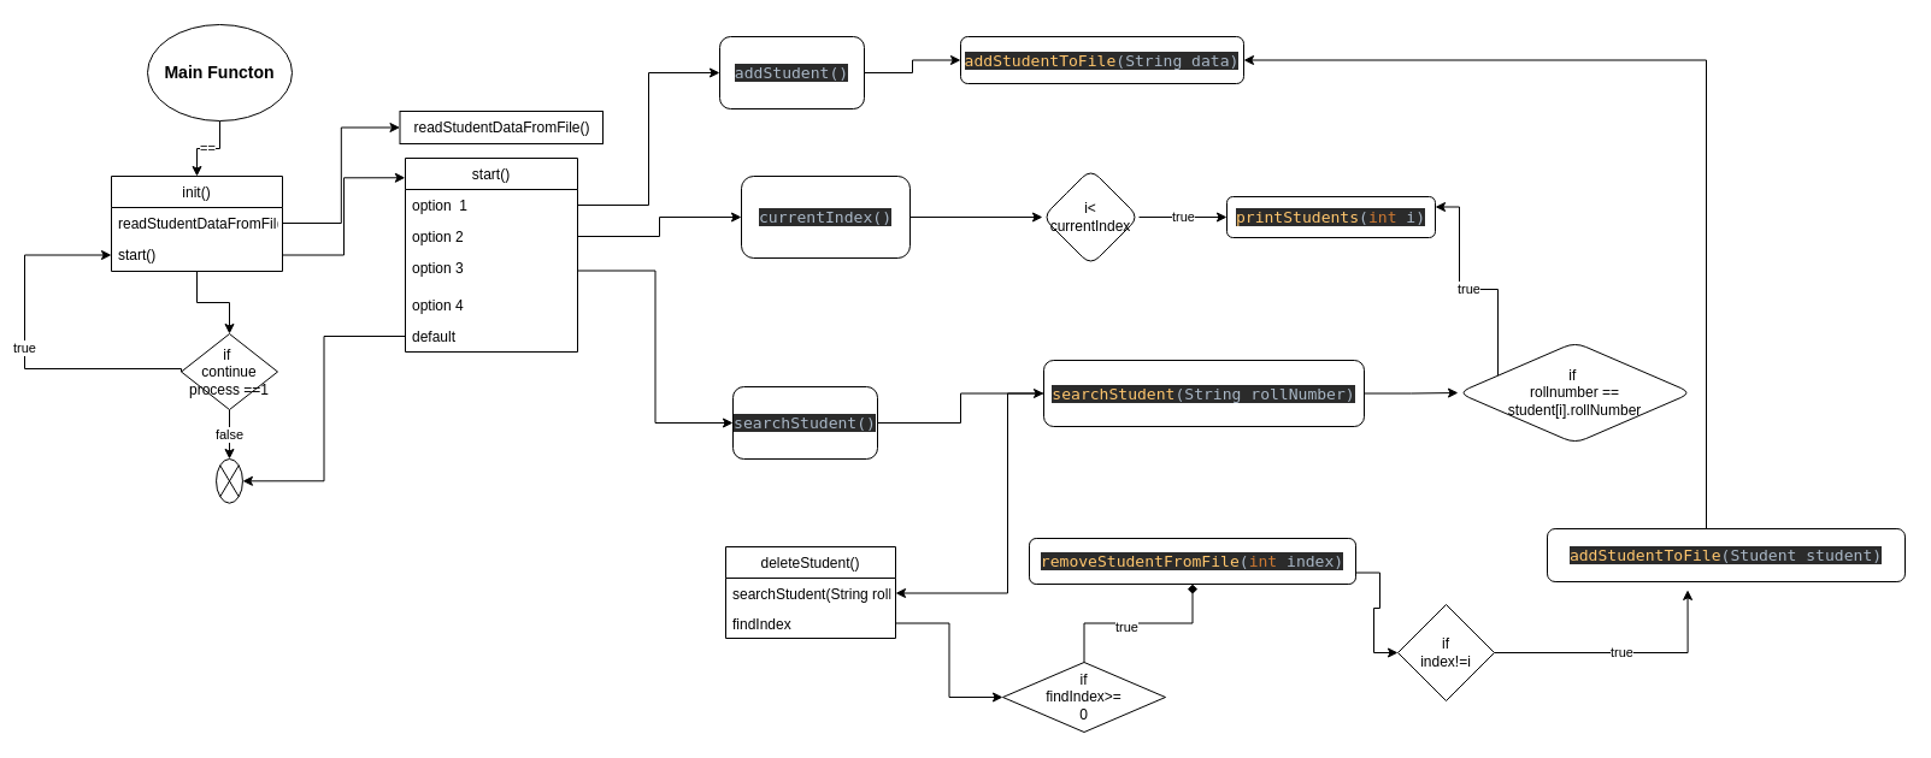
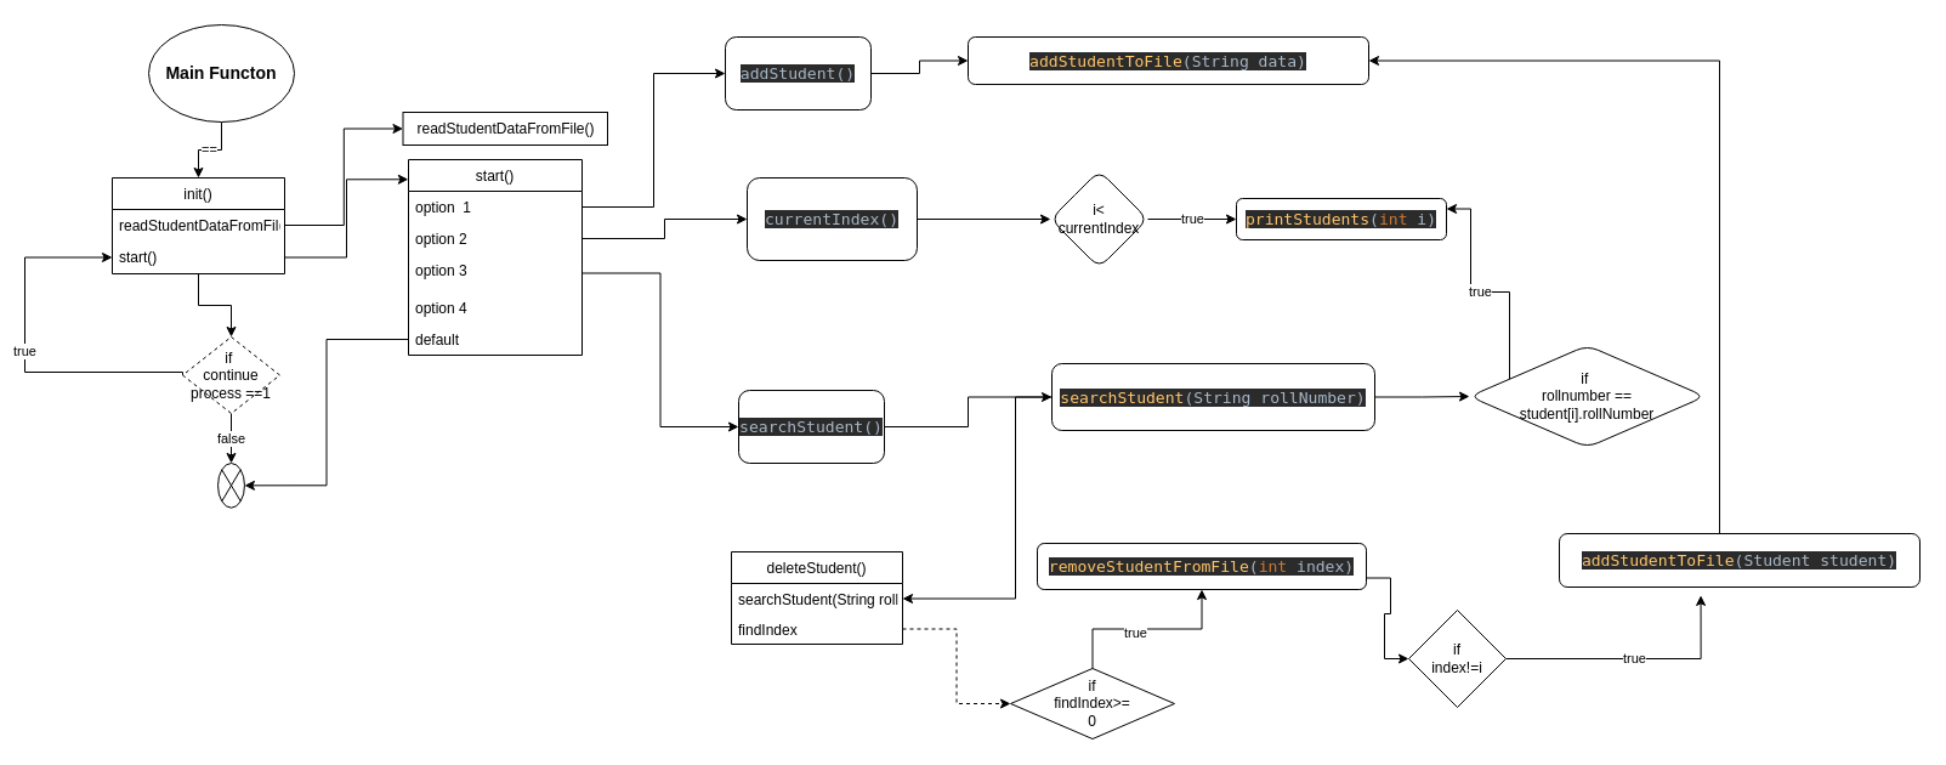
  <mxCell id="0" />
  <mxCell id="1" parent="0" />
  <mxCell id="2" value="==" style="edgeStyle=orthogonalEdgeStyle;rounded=0;orthogonalLoop=1;jettySize=auto;html=1;exitX=0.5;exitY=1;exitDx=0;exitDy=0;" edge="1" parent="1" source="3" target="5"><mxGeometry relative="1" as="geometry" /></mxCell>
  <mxCell id="3" value="&lt;h3&gt;Main Functon&lt;/h3&gt;" style="ellipse;whiteSpace=wrap;html=1;" vertex="1" parent="1"><mxGeometry x="122" y="20" width="120" height="80" as="geometry" /></mxCell>
  <mxCell id="4" style="edgeStyle=orthogonalEdgeStyle;rounded=0;orthogonalLoop=1;jettySize=auto;html=1;entryX=0.5;entryY=0;entryDx=0;entryDy=0;" edge="1" parent="1" source="5" target="17"><mxGeometry relative="1" as="geometry" /></mxCell>
  <mxCell id="5" value="init()" style="swimlane;fontStyle=0;childLayout=stackLayout;horizontal=1;startSize=26;fillColor=none;horizontalStack=0;resizeParent=1;resizeParentMax=0;resizeLast=0;collapsible=1;marginBottom=0;" vertex="1" parent="1"><mxGeometry x="92" y="146" width="142" height="79" as="geometry" /></mxCell>
  <mxCell id="6" value="readStudentDataFromFile()" style="text;strokeColor=none;fillColor=none;align=left;verticalAlign=top;spacingLeft=4;spacingRight=4;overflow=hidden;rotatable=0;points=[[0,0.5],[1,0.5]];portConstraint=eastwest;" vertex="1" parent="5"><mxGeometry y="26" width="142" height="26" as="geometry" /></mxCell>
  <mxCell id="7" value="start()" style="text;strokeColor=none;fillColor=none;align=left;verticalAlign=top;spacingLeft=4;spacingRight=4;overflow=hidden;rotatable=0;points=[[0,0.5],[1,0.5]];portConstraint=eastwest;" vertex="1" parent="5"><mxGeometry y="52" width="142" height="27" as="geometry" /></mxCell>
  <mxCell id="8" value="start()" style="swimlane;fontStyle=0;childLayout=stackLayout;horizontal=1;startSize=26;fillColor=none;horizontalStack=0;resizeParent=1;resizeParentMax=0;resizeLast=0;collapsible=1;marginBottom=0;" vertex="1" parent="1"><mxGeometry x="336" y="131" width="143" height="161" as="geometry"><mxRectangle x="538" y="-1032" width="58" height="26" as="alternateBounds" /></mxGeometry></mxCell>
  <mxCell id="9" value="option  1&#10;" style="text;strokeColor=none;fillColor=none;align=left;verticalAlign=top;spacingLeft=4;spacingRight=4;overflow=hidden;rotatable=0;points=[[0,0.5],[1,0.5]];portConstraint=eastwest;" vertex="1" parent="8"><mxGeometry y="26" width="143" height="26" as="geometry" /></mxCell>
  <mxCell id="10" value="option 2" style="text;strokeColor=none;fillColor=none;align=left;verticalAlign=top;spacingLeft=4;spacingRight=4;overflow=hidden;rotatable=0;points=[[0,0.5],[1,0.5]];portConstraint=eastwest;" vertex="1" parent="8"><mxGeometry y="52" width="143" height="26" as="geometry" /></mxCell>
  <mxCell id="11" value="option 3" style="text;strokeColor=none;fillColor=none;align=left;verticalAlign=top;spacingLeft=4;spacingRight=4;overflow=hidden;rotatable=0;points=[[0,0.5],[1,0.5]];portConstraint=eastwest;" vertex="1" parent="8"><mxGeometry y="78" width="143" height="31" as="geometry" /></mxCell>
  <mxCell id="12" value="option 4" style="text;strokeColor=none;fillColor=none;align=left;verticalAlign=top;spacingLeft=4;spacingRight=4;overflow=hidden;rotatable=0;points=[[0,0.5],[1,0.5]];portConstraint=eastwest;" vertex="1" parent="8"><mxGeometry y="109" width="143" height="26" as="geometry" /></mxCell>
  <mxCell id="13" value="default&#10;" style="text;strokeColor=none;fillColor=none;align=left;verticalAlign=top;spacingLeft=4;spacingRight=4;overflow=hidden;rotatable=0;points=[[0,0.5],[1,0.5]];portConstraint=eastwest;" vertex="1" parent="8"><mxGeometry y="135" width="143" height="26" as="geometry" /></mxCell>
  <mxCell id="14" style="edgeStyle=orthogonalEdgeStyle;rounded=0;orthogonalLoop=1;jettySize=auto;html=1;exitX=1;exitY=0.5;exitDx=0;exitDy=0;entryX=-0.001;entryY=0.101;entryDx=0;entryDy=0;entryPerimeter=0;" edge="1" parent="1" source="7" target="8"><mxGeometry relative="1" as="geometry" /></mxCell>
  <mxCell id="15" value="true" style="edgeStyle=orthogonalEdgeStyle;rounded=0;orthogonalLoop=1;jettySize=auto;html=1;exitX=0;exitY=0.5;exitDx=0;exitDy=0;entryX=0;entryY=0.5;entryDx=0;entryDy=0;" edge="1" parent="1" source="17" target="7"><mxGeometry relative="1" as="geometry"><Array as="points"><mxPoint x="20" y="306" /><mxPoint x="20" y="211" /></Array></mxGeometry></mxCell>
  <mxCell id="16" value="false" style="edgeStyle=orthogonalEdgeStyle;rounded=0;orthogonalLoop=1;jettySize=auto;html=1;exitX=0.5;exitY=1;exitDx=0;exitDy=0;" edge="1" parent="1" source="17" target="18"><mxGeometry relative="1" as="geometry"><mxPoint x="190.111" y="389.321" as="targetPoint" /></mxGeometry></mxCell>
- <mxCell id="17" value="if&amp;nbsp;&lt;br&gt;continue process ==1" style="rhombus;whiteSpace=wrap;html=1;" vertex="1" parent="1"><mxGeometry x="150" y="277" width="80" height="63" as="geometry" /></mxCell>
+ <mxCell id="17" value="if&amp;nbsp;&lt;br&gt;continue process ==1" style="rhombus;whiteSpace=wrap;html=1;dashed=1;" vertex="1" parent="1"><mxGeometry x="150" y="277" width="80" height="63" as="geometry" /></mxCell>
  <mxCell id="18" value="" style="shape=sumEllipse;perimeter=ellipsePerimeter;whiteSpace=wrap;html=1;backgroundOutline=1;" vertex="1" parent="1"><mxGeometry x="179.05" y="381" width="21.89" height="36.68" as="geometry" /></mxCell>
  <mxCell id="19" value="&lt;span style=&quot;text-align: left&quot;&gt;readStudentDataFromFile()&lt;/span&gt;" style="rounded=0;whiteSpace=wrap;html=1;" vertex="1" parent="1"><mxGeometry x="331.5" y="92" width="168.5" height="27" as="geometry" /></mxCell>
  <mxCell id="20" style="edgeStyle=orthogonalEdgeStyle;rounded=0;orthogonalLoop=1;jettySize=auto;html=1;entryX=0;entryY=0.5;entryDx=0;entryDy=0;" edge="1" parent="1" source="6" target="19"><mxGeometry relative="1" as="geometry" /></mxCell>
  <mxCell id="21" value="" style="edgeStyle=orthogonalEdgeStyle;rounded=0;orthogonalLoop=1;jettySize=auto;html=1;" edge="1" parent="1" source="22" target="31"><mxGeometry relative="1" as="geometry" /></mxCell>
  <mxCell id="22" value="&lt;pre style=&quot;background-color: #2b2b2b ; color: #a9b7c6 ; font-family: &amp;#34;jetbrains mono&amp;#34; , monospace ; font-size: 9.8pt&quot;&gt;addStudent()&lt;/pre&gt;" style="rounded=1;whiteSpace=wrap;html=1;" vertex="1" parent="1"><mxGeometry x="597" y="30" width="120" height="60" as="geometry" /></mxCell>
  <mxCell id="23" value="" style="edgeStyle=orthogonalEdgeStyle;rounded=0;orthogonalLoop=1;jettySize=auto;html=1;" edge="1" parent="1" source="24" target="39"><mxGeometry relative="1" as="geometry" /></mxCell>
  <mxCell id="24" value="&lt;pre style=&quot;background-color: #2b2b2b ; color: #a9b7c6 ; font-family: &amp;#34;jetbrains mono&amp;#34; , monospace ; font-size: 9.8pt&quot;&gt;currentIndex()&lt;/pre&gt;" style="rounded=1;whiteSpace=wrap;html=1;" vertex="1" parent="1"><mxGeometry x="615" y="146" width="140" height="68" as="geometry" /></mxCell>
  <mxCell id="25" value="" style="edgeStyle=orthogonalEdgeStyle;rounded=0;orthogonalLoop=1;jettySize=auto;html=1;" edge="1" parent="1" source="26" target="35"><mxGeometry relative="1" as="geometry" /></mxCell>
  <mxCell id="26" value="&lt;pre style=&quot;background-color: #2b2b2b ; color: #a9b7c6 ; font-family: &amp;#34;jetbrains mono&amp;#34; , monospace ; font-size: 9.8pt&quot;&gt;searchStudent()&lt;/pre&gt;" style="rounded=1;whiteSpace=wrap;html=1;" vertex="1" parent="1"><mxGeometry x="608" y="321" width="120" height="60" as="geometry" /></mxCell>
  <mxCell id="27" style="edgeStyle=orthogonalEdgeStyle;rounded=0;orthogonalLoop=1;jettySize=auto;html=1;entryX=0;entryY=0.5;entryDx=0;entryDy=0;" edge="1" parent="1" source="9" target="22"><mxGeometry relative="1" as="geometry" /></mxCell>
  <mxCell id="28" style="edgeStyle=orthogonalEdgeStyle;rounded=0;orthogonalLoop=1;jettySize=auto;html=1;entryX=0;entryY=0.5;entryDx=0;entryDy=0;" edge="1" parent="1" source="10" target="24"><mxGeometry relative="1" as="geometry" /></mxCell>
  <mxCell id="29" style="edgeStyle=orthogonalEdgeStyle;rounded=0;orthogonalLoop=1;jettySize=auto;html=1;entryX=0;entryY=0.5;entryDx=0;entryDy=0;" edge="1" parent="1" source="11" target="26"><mxGeometry relative="1" as="geometry" /></mxCell>
  <mxCell id="30" style="edgeStyle=orthogonalEdgeStyle;rounded=0;orthogonalLoop=1;jettySize=auto;html=1;entryX=1;entryY=0.5;entryDx=0;entryDy=0;" edge="1" parent="1" source="13" target="18"><mxGeometry relative="1" as="geometry" /></mxCell>
- <mxCell id="31" value="&lt;pre style=&quot;background-color: #2b2b2b ; color: #a9b7c6 ; font-family: &amp;#34;jetbrains mono&amp;#34; , monospace ; font-size: 9.8pt&quot;&gt;&lt;span style=&quot;color: #ffc66d&quot;&gt;addStudentToFile&lt;/span&gt;(String data)&lt;/pre&gt;" style="whiteSpace=wrap;html=1;rounded=1;" vertex="1" parent="1"><mxGeometry x="797" y="30" width="235" height="39" as="geometry" /></mxCell>
+ <mxCell id="31" value="&lt;pre style=&quot;background-color: #2b2b2b ; color: #a9b7c6 ; font-family: &amp;#34;jetbrains mono&amp;#34; , monospace ; font-size: 9.8pt&quot;&gt;&lt;span style=&quot;color: #ffc66d&quot;&gt;addStudentToFile&lt;/span&gt;(String data)&lt;/pre&gt;" style="whiteSpace=wrap;html=1;rounded=1;" vertex="1" parent="1"><mxGeometry x="797" y="30" width="330" height="39" as="geometry" /></mxCell>
  <mxCell id="32" value="&lt;pre style=&quot;background-color: #2b2b2b ; color: #a9b7c6 ; font-family: &amp;#34;jetbrains mono&amp;#34; , monospace ; font-size: 9.8pt&quot;&gt;&lt;span style=&quot;color: #ffc66d&quot;&gt;printStudents&lt;/span&gt;(&lt;span style=&quot;color: #cc7832&quot;&gt;int &lt;/span&gt;i)&lt;/pre&gt;" style="whiteSpace=wrap;html=1;rounded=1;" vertex="1" parent="1"><mxGeometry x="1018" y="163" width="173" height="34" as="geometry" /></mxCell>
  <mxCell id="33" value="" style="edgeStyle=orthogonalEdgeStyle;rounded=0;orthogonalLoop=1;jettySize=auto;html=1;" edge="1" parent="1" source="35" target="41"><mxGeometry relative="1" as="geometry" /></mxCell>
  <mxCell id="34" style="edgeStyle=orthogonalEdgeStyle;rounded=0;orthogonalLoop=1;jettySize=auto;html=1;entryX=1;entryY=0.5;entryDx=0;entryDy=0;" edge="1" parent="1" source="35" target="43"><mxGeometry relative="1" as="geometry"><Array as="points"><mxPoint x="836" y="327" /><mxPoint x="836" y="493" /></Array></mxGeometry></mxCell>
  <mxCell id="35" value="&lt;pre style=&quot;background-color: #2b2b2b ; color: #a9b7c6 ; font-family: &amp;#34;jetbrains mono&amp;#34; , monospace ; font-size: 9.8pt&quot;&gt;&lt;span style=&quot;color: #ffc66d&quot;&gt;searchStudent&lt;/span&gt;(String rollNumber)&lt;/pre&gt;" style="whiteSpace=wrap;html=1;rounded=1;" vertex="1" parent="1"><mxGeometry x="866" y="299" width="266" height="55" as="geometry" /></mxCell>
  <mxCell id="36" style="edgeStyle=orthogonalEdgeStyle;rounded=0;orthogonalLoop=1;jettySize=auto;html=1;exitX=1;exitY=0.75;exitDx=0;exitDy=0;entryX=0;entryY=0.5;entryDx=0;entryDy=0;" edge="1" parent="1" source="37" target="52"><mxGeometry relative="1" as="geometry" /></mxCell>
  <mxCell id="37" value="&lt;pre style=&quot;background-color: #2b2b2b ; color: #a9b7c6 ; font-family: &amp;#34;jetbrains mono&amp;#34; , monospace ; font-size: 9.8pt&quot;&gt;&lt;span style=&quot;color: #ffc66d&quot;&gt;removeStudentFromFile&lt;/span&gt;(&lt;span style=&quot;color: #cc7832&quot;&gt;int &lt;/span&gt;index)&lt;/pre&gt;" style="whiteSpace=wrap;html=1;rounded=1;" vertex="1" parent="1"><mxGeometry x="854" y="447" width="271" height="38" as="geometry" /></mxCell>
  <mxCell id="38" value="true" style="edgeStyle=orthogonalEdgeStyle;rounded=0;orthogonalLoop=1;jettySize=auto;html=1;exitX=1;exitY=0.5;exitDx=0;exitDy=0;entryX=0;entryY=0.5;entryDx=0;entryDy=0;" edge="1" parent="1" source="39" target="32"><mxGeometry relative="1" as="geometry" /></mxCell>
  <mxCell id="39" value="i&amp;lt;&lt;br&gt;currentIndex" style="rhombus;whiteSpace=wrap;html=1;rounded=1;" vertex="1" parent="1"><mxGeometry x="865" y="140" width="80" height="80" as="geometry" /></mxCell>
  <mxCell id="40" value="true" style="edgeStyle=orthogonalEdgeStyle;rounded=0;orthogonalLoop=1;jettySize=auto;html=1;entryX=1;entryY=0.25;entryDx=0;entryDy=0;" edge="1" parent="1" source="41" target="32"><mxGeometry relative="1" as="geometry"><Array as="points"><mxPoint x="1243" y="240" /><mxPoint x="1211" y="240" /><mxPoint x="1211" y="172" /></Array></mxGeometry></mxCell>
  <mxCell id="41" value="if&amp;nbsp;&lt;br&gt;rollnumber ==&lt;br&gt;student[i].rollNumber" style="rhombus;whiteSpace=wrap;html=1;rounded=1;" vertex="1" parent="1"><mxGeometry x="1210" y="284" width="194" height="84" as="geometry" /></mxCell>
  <mxCell id="42" value="deleteStudent()" style="swimlane;fontStyle=0;childLayout=stackLayout;horizontal=1;startSize=26;fillColor=none;horizontalStack=0;resizeParent=1;resizeParentMax=0;resizeLast=0;collapsible=1;marginBottom=0;" vertex="1" parent="1"><mxGeometry x="602" y="454" width="141" height="76" as="geometry" /></mxCell>
  <mxCell id="43" value="searchStudent(String rollNumber)" style="text;strokeColor=none;fillColor=none;align=left;verticalAlign=top;spacingLeft=4;spacingRight=4;overflow=hidden;rotatable=0;points=[[0,0.5],[1,0.5]];portConstraint=eastwest;" vertex="1" parent="42"><mxGeometry y="26" width="141" height="25" as="geometry" /></mxCell>
  <mxCell id="44" value="findIndex" style="text;strokeColor=none;fillColor=none;align=left;verticalAlign=top;spacingLeft=4;spacingRight=4;overflow=hidden;rotatable=0;points=[[0,0.5],[1,0.5]];portConstraint=eastwest;" vertex="1" parent="42"><mxGeometry y="51" width="141" height="25" as="geometry" /></mxCell>
- <mxCell id="45" style="edgeStyle=orthogonalEdgeStyle;rounded=0;orthogonalLoop=1;jettySize=auto;html=1;entryX=0.5;entryY=1;entryDx=0;entryDy=0;endArrow=diamond;" edge="1" parent="1" source="47" target="37"><mxGeometry relative="1" as="geometry" /></mxCell>
+ <mxCell id="45" style="edgeStyle=orthogonalEdgeStyle;rounded=0;orthogonalLoop=1;jettySize=auto;html=1;entryX=0.5;entryY=1;entryDx=0;entryDy=0;" edge="1" parent="1" source="47" target="37"><mxGeometry relative="1" as="geometry" /></mxCell>
  <mxCell id="46" value="true" style="edgeLabel;html=1;align=center;verticalAlign=middle;resizable=0;points=[];" vertex="1" connectable="0" parent="45"><mxGeometry x="-0.132" y="-2" relative="1" as="geometry"><mxPoint y="1" as="offset" /></mxGeometry></mxCell>
  <mxCell id="47" value="if&lt;br&gt;findIndex&amp;gt;=&lt;br&gt;0" style="rhombus;whiteSpace=wrap;html=1;" vertex="1" parent="1"><mxGeometry x="832" y="550" width="135" height="58" as="geometry" /></mxCell>
- <mxCell id="48" style="edgeStyle=orthogonalEdgeStyle;rounded=0;orthogonalLoop=1;jettySize=auto;html=1;entryX=0;entryY=0.5;entryDx=0;entryDy=0;" edge="1" parent="1" source="44" target="47"><mxGeometry relative="1" as="geometry" /></mxCell>
+ <mxCell id="48" style="edgeStyle=orthogonalEdgeStyle;rounded=0;orthogonalLoop=1;jettySize=auto;html=1;entryX=0;entryY=0.5;entryDx=0;entryDy=0;dashed=1;" edge="1" parent="1" source="44" target="47"><mxGeometry relative="1" as="geometry" /></mxCell>
  <mxCell id="49" style="edgeStyle=orthogonalEdgeStyle;rounded=0;orthogonalLoop=1;jettySize=auto;html=1;entryX=1;entryY=0.5;entryDx=0;entryDy=0;" edge="1" parent="1" source="50" target="31"><mxGeometry relative="1" as="geometry"><Array as="points"><mxPoint x="1416" y="50" /></Array></mxGeometry></mxCell>
  <mxCell id="50" value="&lt;pre style=&quot;background-color: #2b2b2b ; color: #a9b7c6 ; font-family: &amp;#34;jetbrains mono&amp;#34; , monospace ; font-size: 9.8pt&quot;&gt;&lt;span style=&quot;color: #ffc66d&quot;&gt;addStudentToFile&lt;/span&gt;(Student student)&lt;/pre&gt;" style="rounded=1;whiteSpace=wrap;html=1;" vertex="1" parent="1"><mxGeometry x="1284" y="439" width="297" height="44" as="geometry" /></mxCell>
  <mxCell id="51" value="true" style="edgeStyle=orthogonalEdgeStyle;rounded=0;orthogonalLoop=1;jettySize=auto;html=1;" edge="1" parent="1" source="52"><mxGeometry relative="1" as="geometry"><mxPoint x="1400.556" y="489.889" as="targetPoint" /><Array as="points"><mxPoint x="1401" y="542" /></Array></mxGeometry></mxCell>
  <mxCell id="52" value="if&lt;br&gt;index!=i" style="rhombus;whiteSpace=wrap;html=1;" vertex="1" parent="1"><mxGeometry x="1160" y="502" width="80" height="80" as="geometry" /></mxCell>
